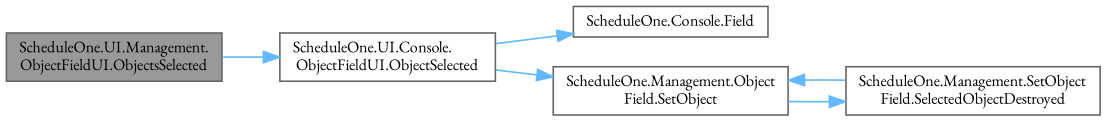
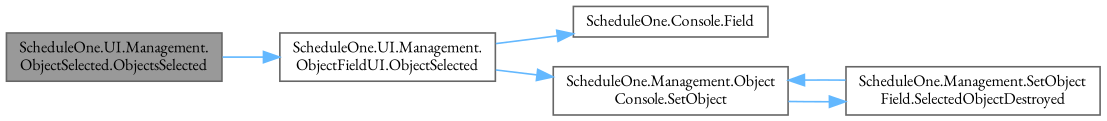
  digraph {
    fontname="EB Garamond"
    rankdir=LR
    node [color=grey40 fillcolor=white fontname="EB Garamond" fontsize=10 shape=box style=filled]
    edge [color=steelblue1 fontname="EB Garamond" fontsize=10 labelfontname=Helvetica labelfontsize=10 style=solid]
-   n1 [color=gray40 fillcolor=grey60 fontcolor=black height=0.2 label="ScheduleOne.UI.Management.\lObjectFieldUI.ObjectsSelected" width=0.4]
-   n2 [height=0.2 label="ScheduleOne.UI.Console.\lObjectFieldUI.ObjectSelected" width=0.4]
+   n1 [color=gray40 fillcolor=grey60 fontcolor=black height=0.2 label="ScheduleOne.UI.Management.\lObjectSelected.ObjectsSelected" width=0.4]
+   n2 [height=0.2 label="ScheduleOne.UI.Management.\lObjectFieldUI.ObjectSelected" width=0.4]
    n3 [height=0.2 label="ScheduleOne.Console.Field" width=0.4]
-   n4 [height=0.2 label="ScheduleOne.Management.Object\lField.SetObject" width=0.4]
+   n4 [height=0.2 label="ScheduleOne.Management.Object\lConsole.SetObject" width=0.4]
    n5 [height=0.2 label="ScheduleOne.Management.SetObject\lField.SelectedObjectDestroyed" width=0.4]
    n1 -> n2
    n2 -> n3
    n2 -> n4
    n4 -> n5
    n5 -> n4
  }
